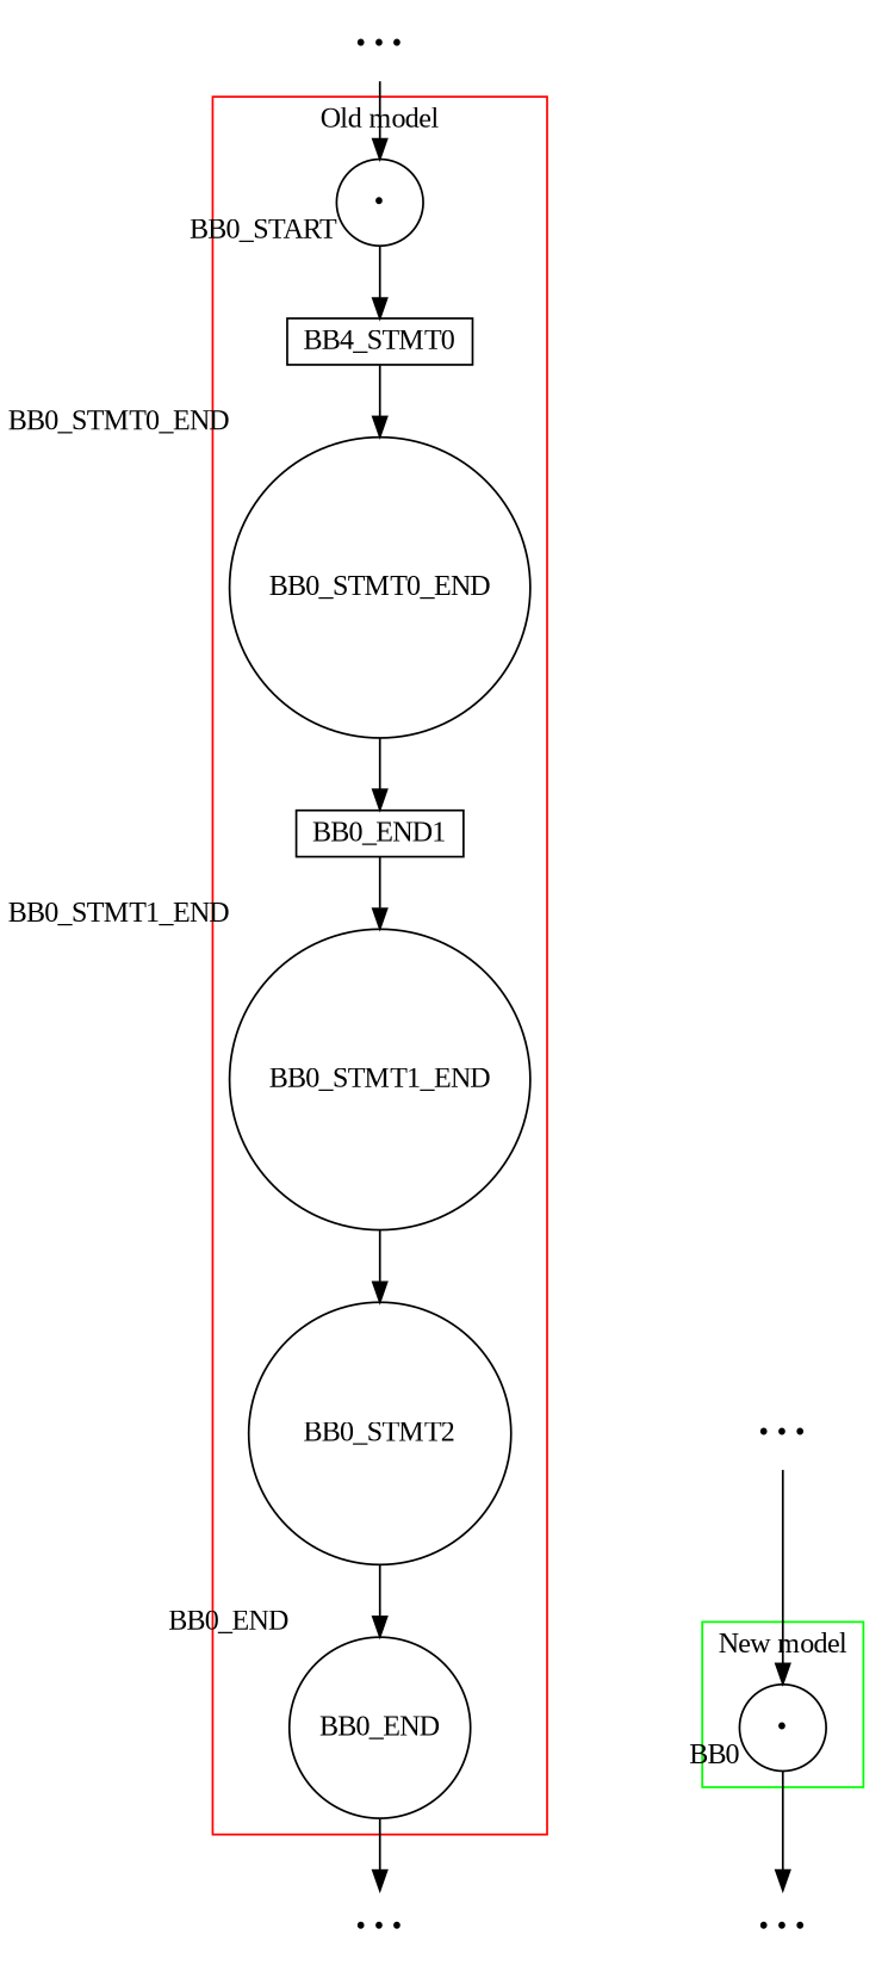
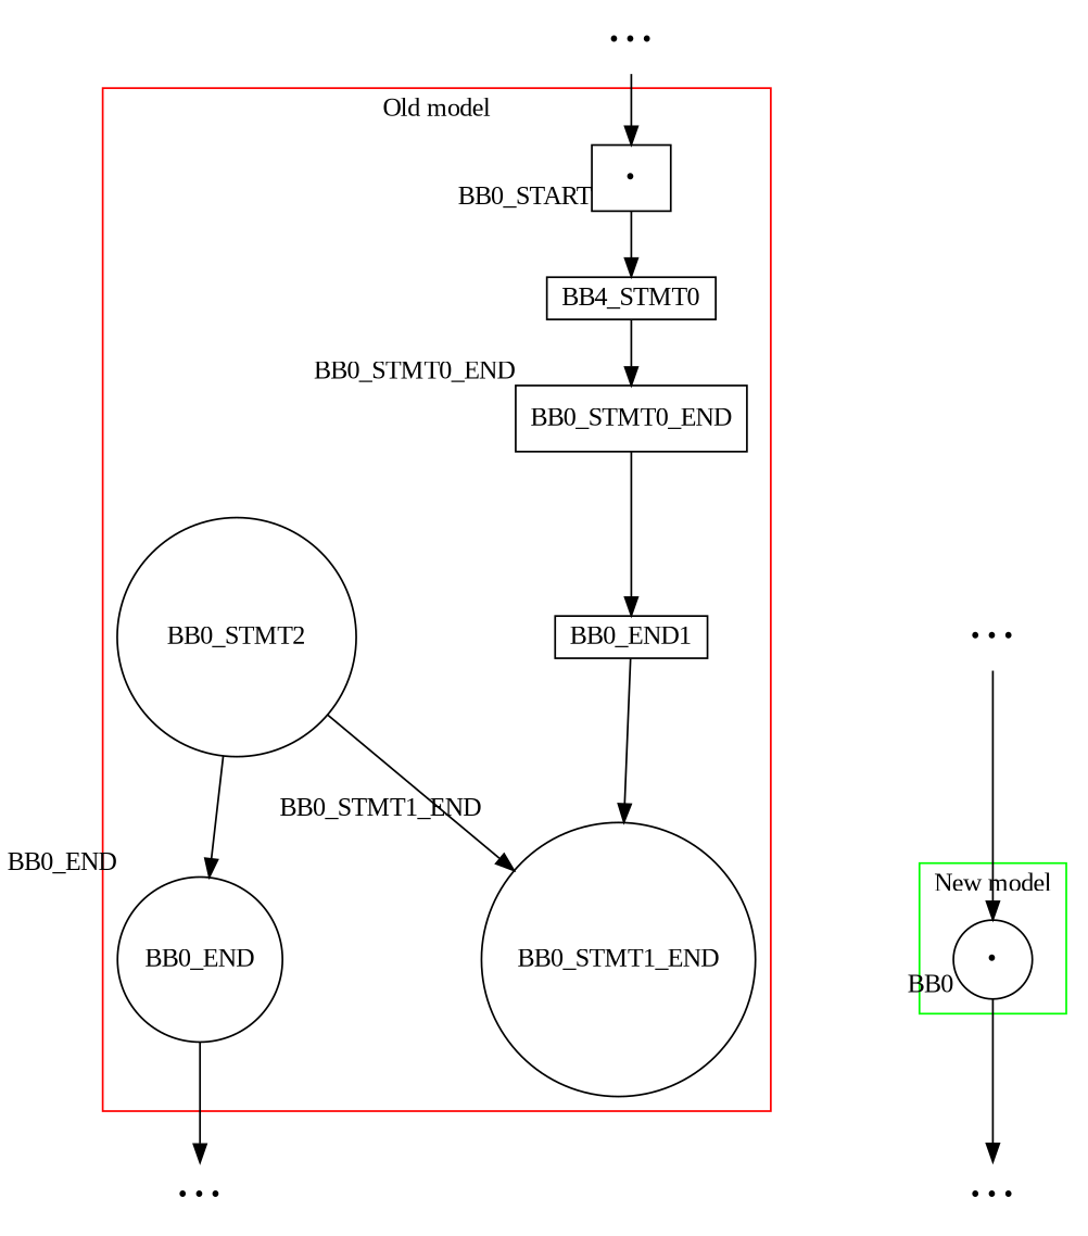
  digraph {
    fontname="Liberation Serif"
    nodesep=1.5
    node [fontname="Liberation Serif" shape=circle]
    edge [fontname="Liberation Serif"]
    n1 [label="• • •" shape=none]
    n2 [label="• • •" shape=none]
-   n3 [label="•" width=0.6 xlabel=BB0_START]
+   n3 [label="•" shape=box width=0.6 xlabel=BB0_START]
    n4 [height=0.1 label=BB4_STMT0 shape=box]
-   BB0_STMT0_END [width=0.6 xlabel=BB0_STMT0_END]
+   BB0_STMT0_END [shape=box width=0.6 xlabel=BB0_STMT0_END]
    n6 [height=0.1 label=BB0_END1 shape=box]
    BB0_STMT1_END [width=0.6 xlabel=BB0_STMT1_END]
    n8 [height=0.1 label=BB0_STMT2]
    BB0_END [width=0.6 xlabel=BB0_END]
    n10 [label="•" width=0.6 xlabel=BB0]
    n11 [label="• • •" shape=none]
    n12 [label="• • •" shape=none]
    subgraph sub_1 {
      rank=min
      n1
    }
    subgraph sub_2 {
      rank=max
      n2
    }
    subgraph cluster_3 {
      color=red
      label="Old model"
      n3
      n4
      BB0_STMT0_END
      n6
      BB0_STMT1_END
      n8
      BB0_END
    }
    subgraph cluster_4 {
      color=green
      label="New model"
      n10
    }
    n1 -> n3
    n3 -> n4
    n4 -> BB0_STMT0_END
    BB0_STMT0_END -> n6
    n6 -> BB0_STMT1_END
-   BB0_STMT1_END -> n8
+   n8 -> BB0_STMT1_END
    n8 -> BB0_END
    BB0_END -> n11
    n10 -> n2
    n12 -> n10
  }
